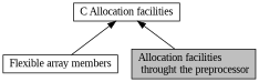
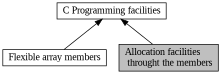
  digraph {
    fontname="Liberation Serif"
    rankdir=TB
    node [color=black fillcolor=white fontname="Liberation Serif" fontsize=14 shape=box style=filled]
    edge [dir=back fontname="Liberation Serif" fontsize=14 labelfontname=Helvetica labelfontsize=14 shape=plaintext style=solid]
    n1 [height=0.2 label="Flexible array members" width=0.4]
-   n2 [fillcolor=grey75 fontcolor=black height=0.2 label="Allocation facilities\l throught the preprocessor" width=0.4]
-   n3 [height=0.2 label="C Allocation facilities" width=0.4]
+   n2 [fillcolor=grey75 fontcolor=black height=0.2 label="Allocation facilities\l throught the members" width=0.4]
+   n3 [height=0.2 label="C Programming facilities" width=0.4]
    n3 -> n1
    n3 -> n2
  }
